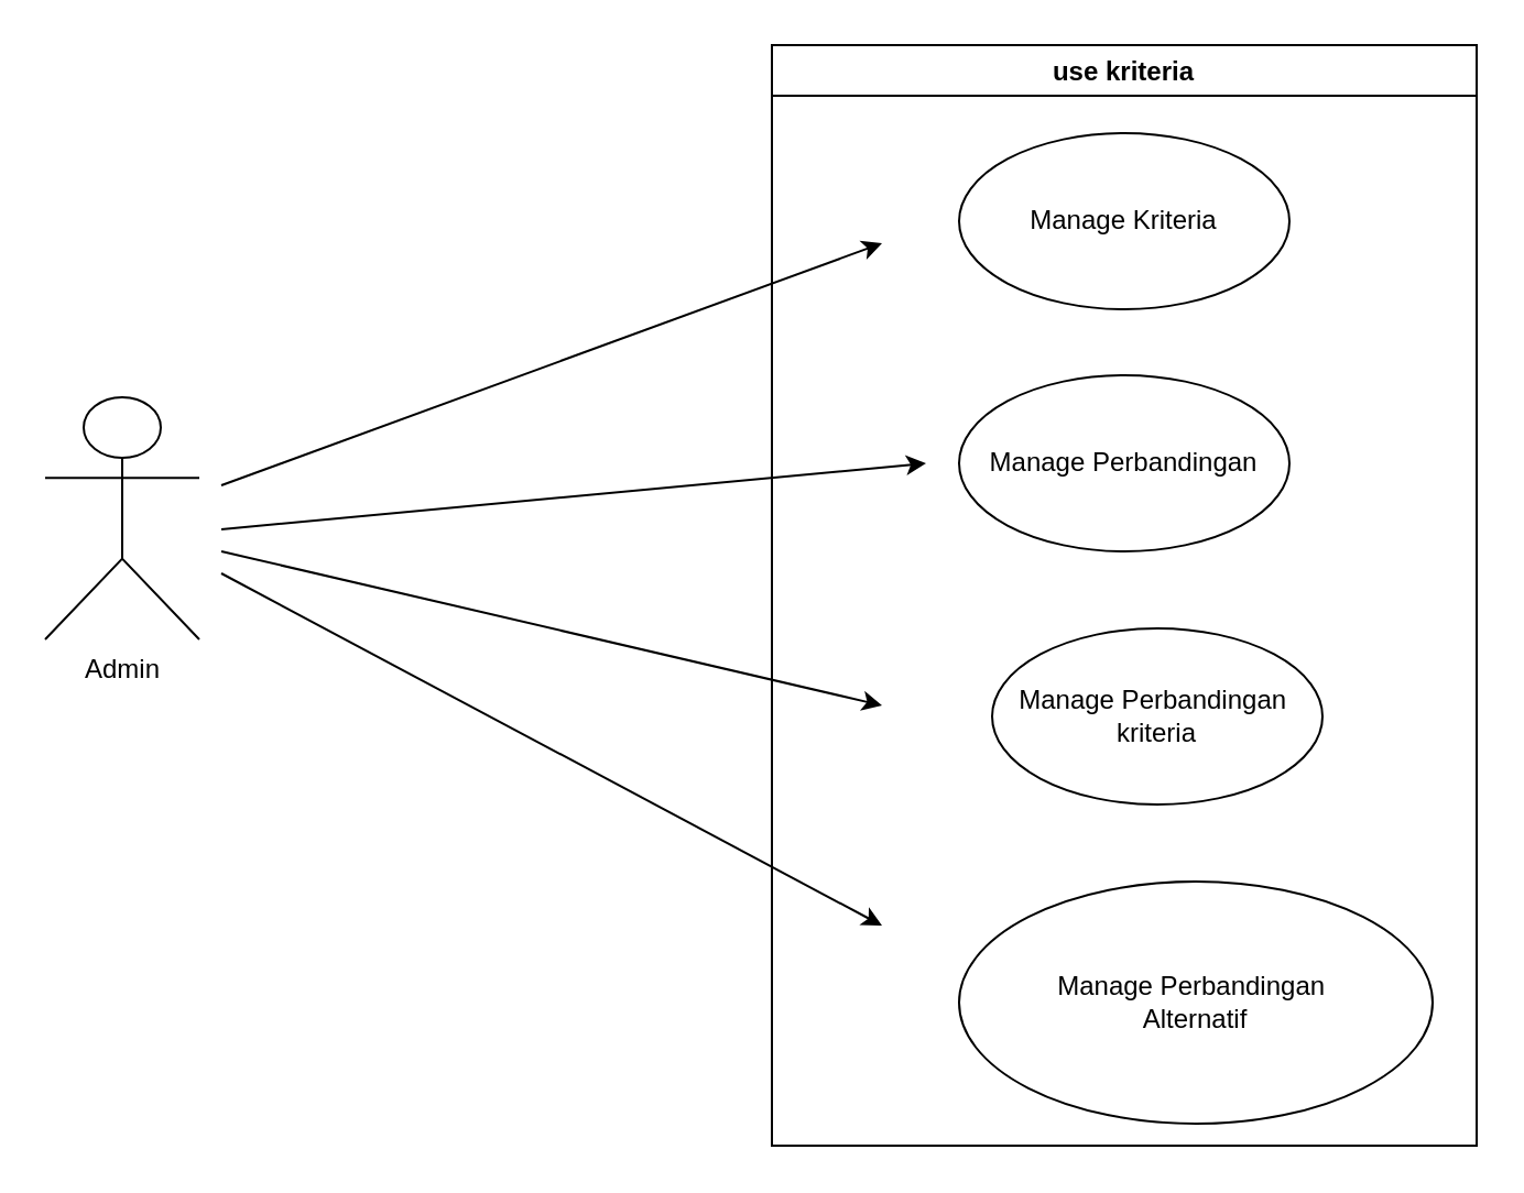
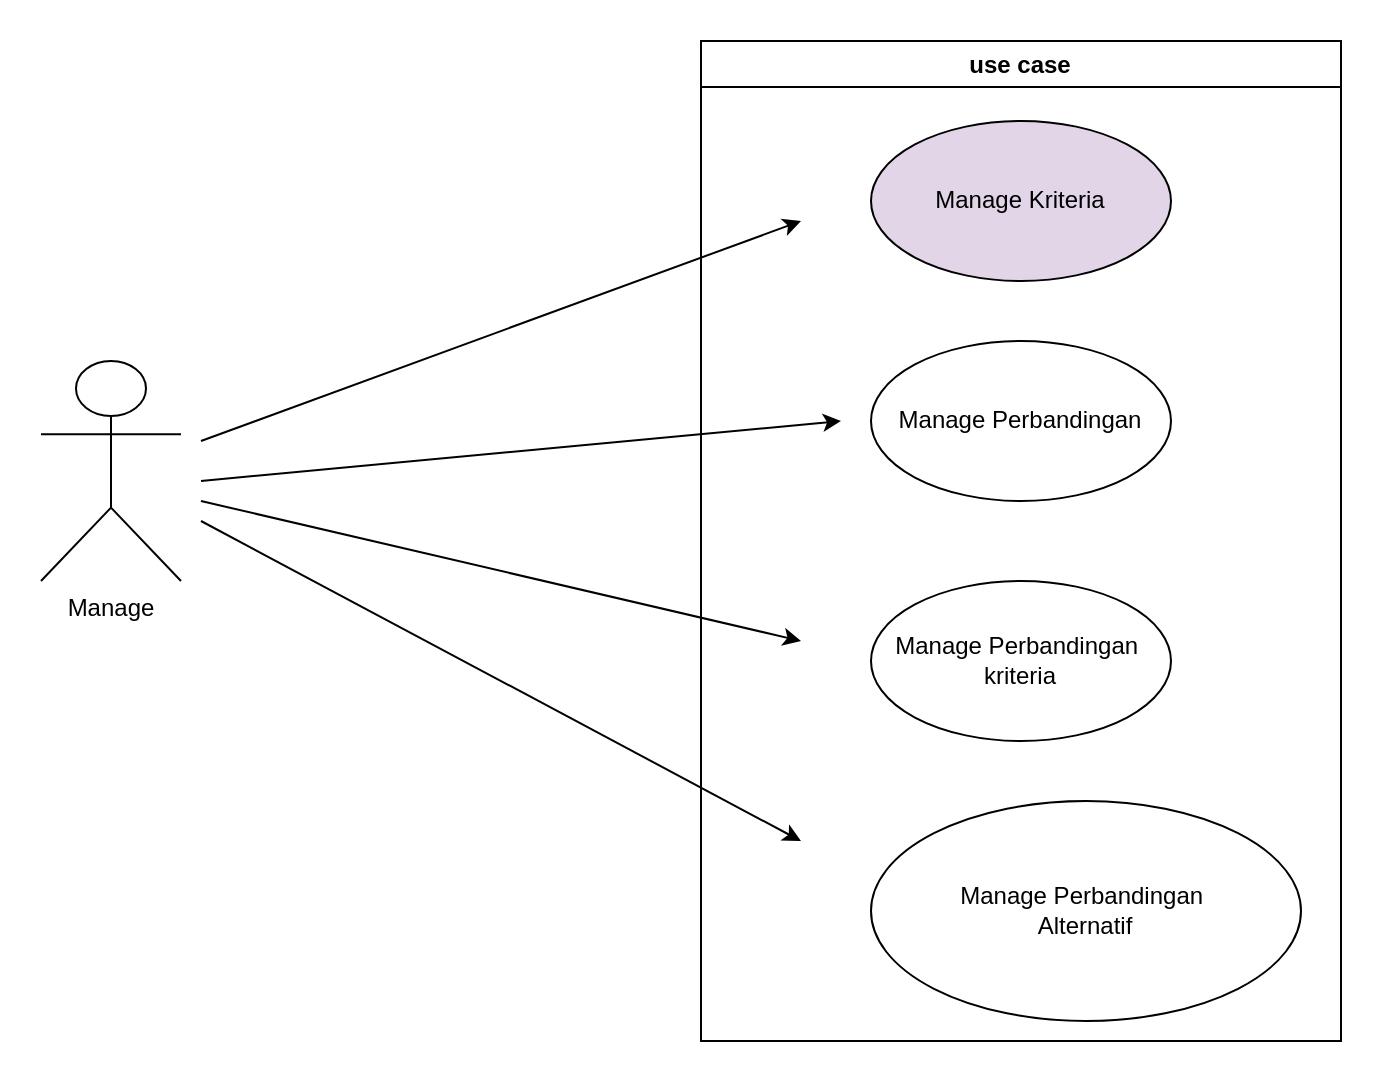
  <mxCell id="0" />
  <mxCell id="1" parent="0" />
- <mxCell id="2" value="Admin" style="shape=umlActor;verticalLabelPosition=bottom;verticalAlign=top;html=1;outlineConnect=0;" parent="1" vertex="1"><mxGeometry x="20" y="180" width="70" height="110" as="geometry" /></mxCell>
- <mxCell id="3" value="use kriteria" style="swimlane;" parent="1" vertex="1"><mxGeometry x="350" y="20" width="320" height="500" as="geometry" /></mxCell>
+ <mxCell id="2" value="Manage" style="shape=umlActor;verticalLabelPosition=bottom;verticalAlign=top;html=1;outlineConnect=0;" parent="1" vertex="1"><mxGeometry x="20" y="180" width="70" height="110" as="geometry" /></mxCell>
+ <mxCell id="3" value="use case" style="swimlane;" parent="1" vertex="1"><mxGeometry x="350" y="20" width="320" height="500" as="geometry" /></mxCell>
  <mxCell id="4" value="Manage Perbandingan" style="ellipse;whiteSpace=wrap;html=1;" parent="3" vertex="1"><mxGeometry x="85" y="150" width="150" height="80" as="geometry" /></mxCell>
- <mxCell id="5" value="Manage Perbandingan&amp;nbsp;&lt;br&gt;kriteria" style="ellipse;whiteSpace=wrap;html=1;" parent="3" vertex="1"><mxGeometry x="100" y="265" width="150" height="80" as="geometry" /></mxCell>
+ <mxCell id="5" value="Manage Perbandingan&amp;nbsp;&lt;br&gt;kriteria" style="ellipse;whiteSpace=wrap;html=1;" parent="3" vertex="1"><mxGeometry x="85" y="270" width="150" height="80" as="geometry" /></mxCell>
  <mxCell id="6" value="&lt;span&gt;Manage Perbandingan&amp;nbsp;&lt;/span&gt;&lt;br&gt;Alternatif" style="ellipse;whiteSpace=wrap;html=1;" parent="3" vertex="1"><mxGeometry x="85" y="380" width="215" height="110" as="geometry" /></mxCell>
- <mxCell id="7" value="Manage Kriteria" style="ellipse;whiteSpace=wrap;html=1;" parent="3" vertex="1"><mxGeometry x="85" y="40" width="150" height="80" as="geometry" /></mxCell>
+ <mxCell id="7" value="Manage Kriteria" style="ellipse;whiteSpace=wrap;html=1;fillColor=#e1d5e7;" parent="3" vertex="1"><mxGeometry x="85" y="40" width="150" height="80" as="geometry" /></mxCell>
  <mxCell id="8" value="" style="endArrow=classic;html=1;rounded=0;" parent="1" edge="1"><mxGeometry width="50" height="50" relative="1" as="geometry"><mxPoint x="100" y="220" as="sourcePoint" /><mxPoint x="400" y="110" as="targetPoint" /></mxGeometry></mxCell>
  <mxCell id="9" value="" style="endArrow=classic;html=1;rounded=0;" parent="1" edge="1"><mxGeometry width="50" height="50" relative="1" as="geometry"><mxPoint x="100" y="240" as="sourcePoint" /><mxPoint x="420" y="210" as="targetPoint" /></mxGeometry></mxCell>
  <mxCell id="10" value="" style="endArrow=classic;html=1;rounded=0;" parent="1" edge="1"><mxGeometry width="50" height="50" relative="1" as="geometry"><mxPoint x="100" y="250" as="sourcePoint" /><mxPoint x="400" y="320" as="targetPoint" /></mxGeometry></mxCell>
  <mxCell id="11" value="" style="endArrow=classic;html=1;rounded=0;" parent="1" edge="1"><mxGeometry width="50" height="50" relative="1" as="geometry"><mxPoint x="100" y="260" as="sourcePoint" /><mxPoint x="400" y="420" as="targetPoint" /></mxGeometry></mxCell>
